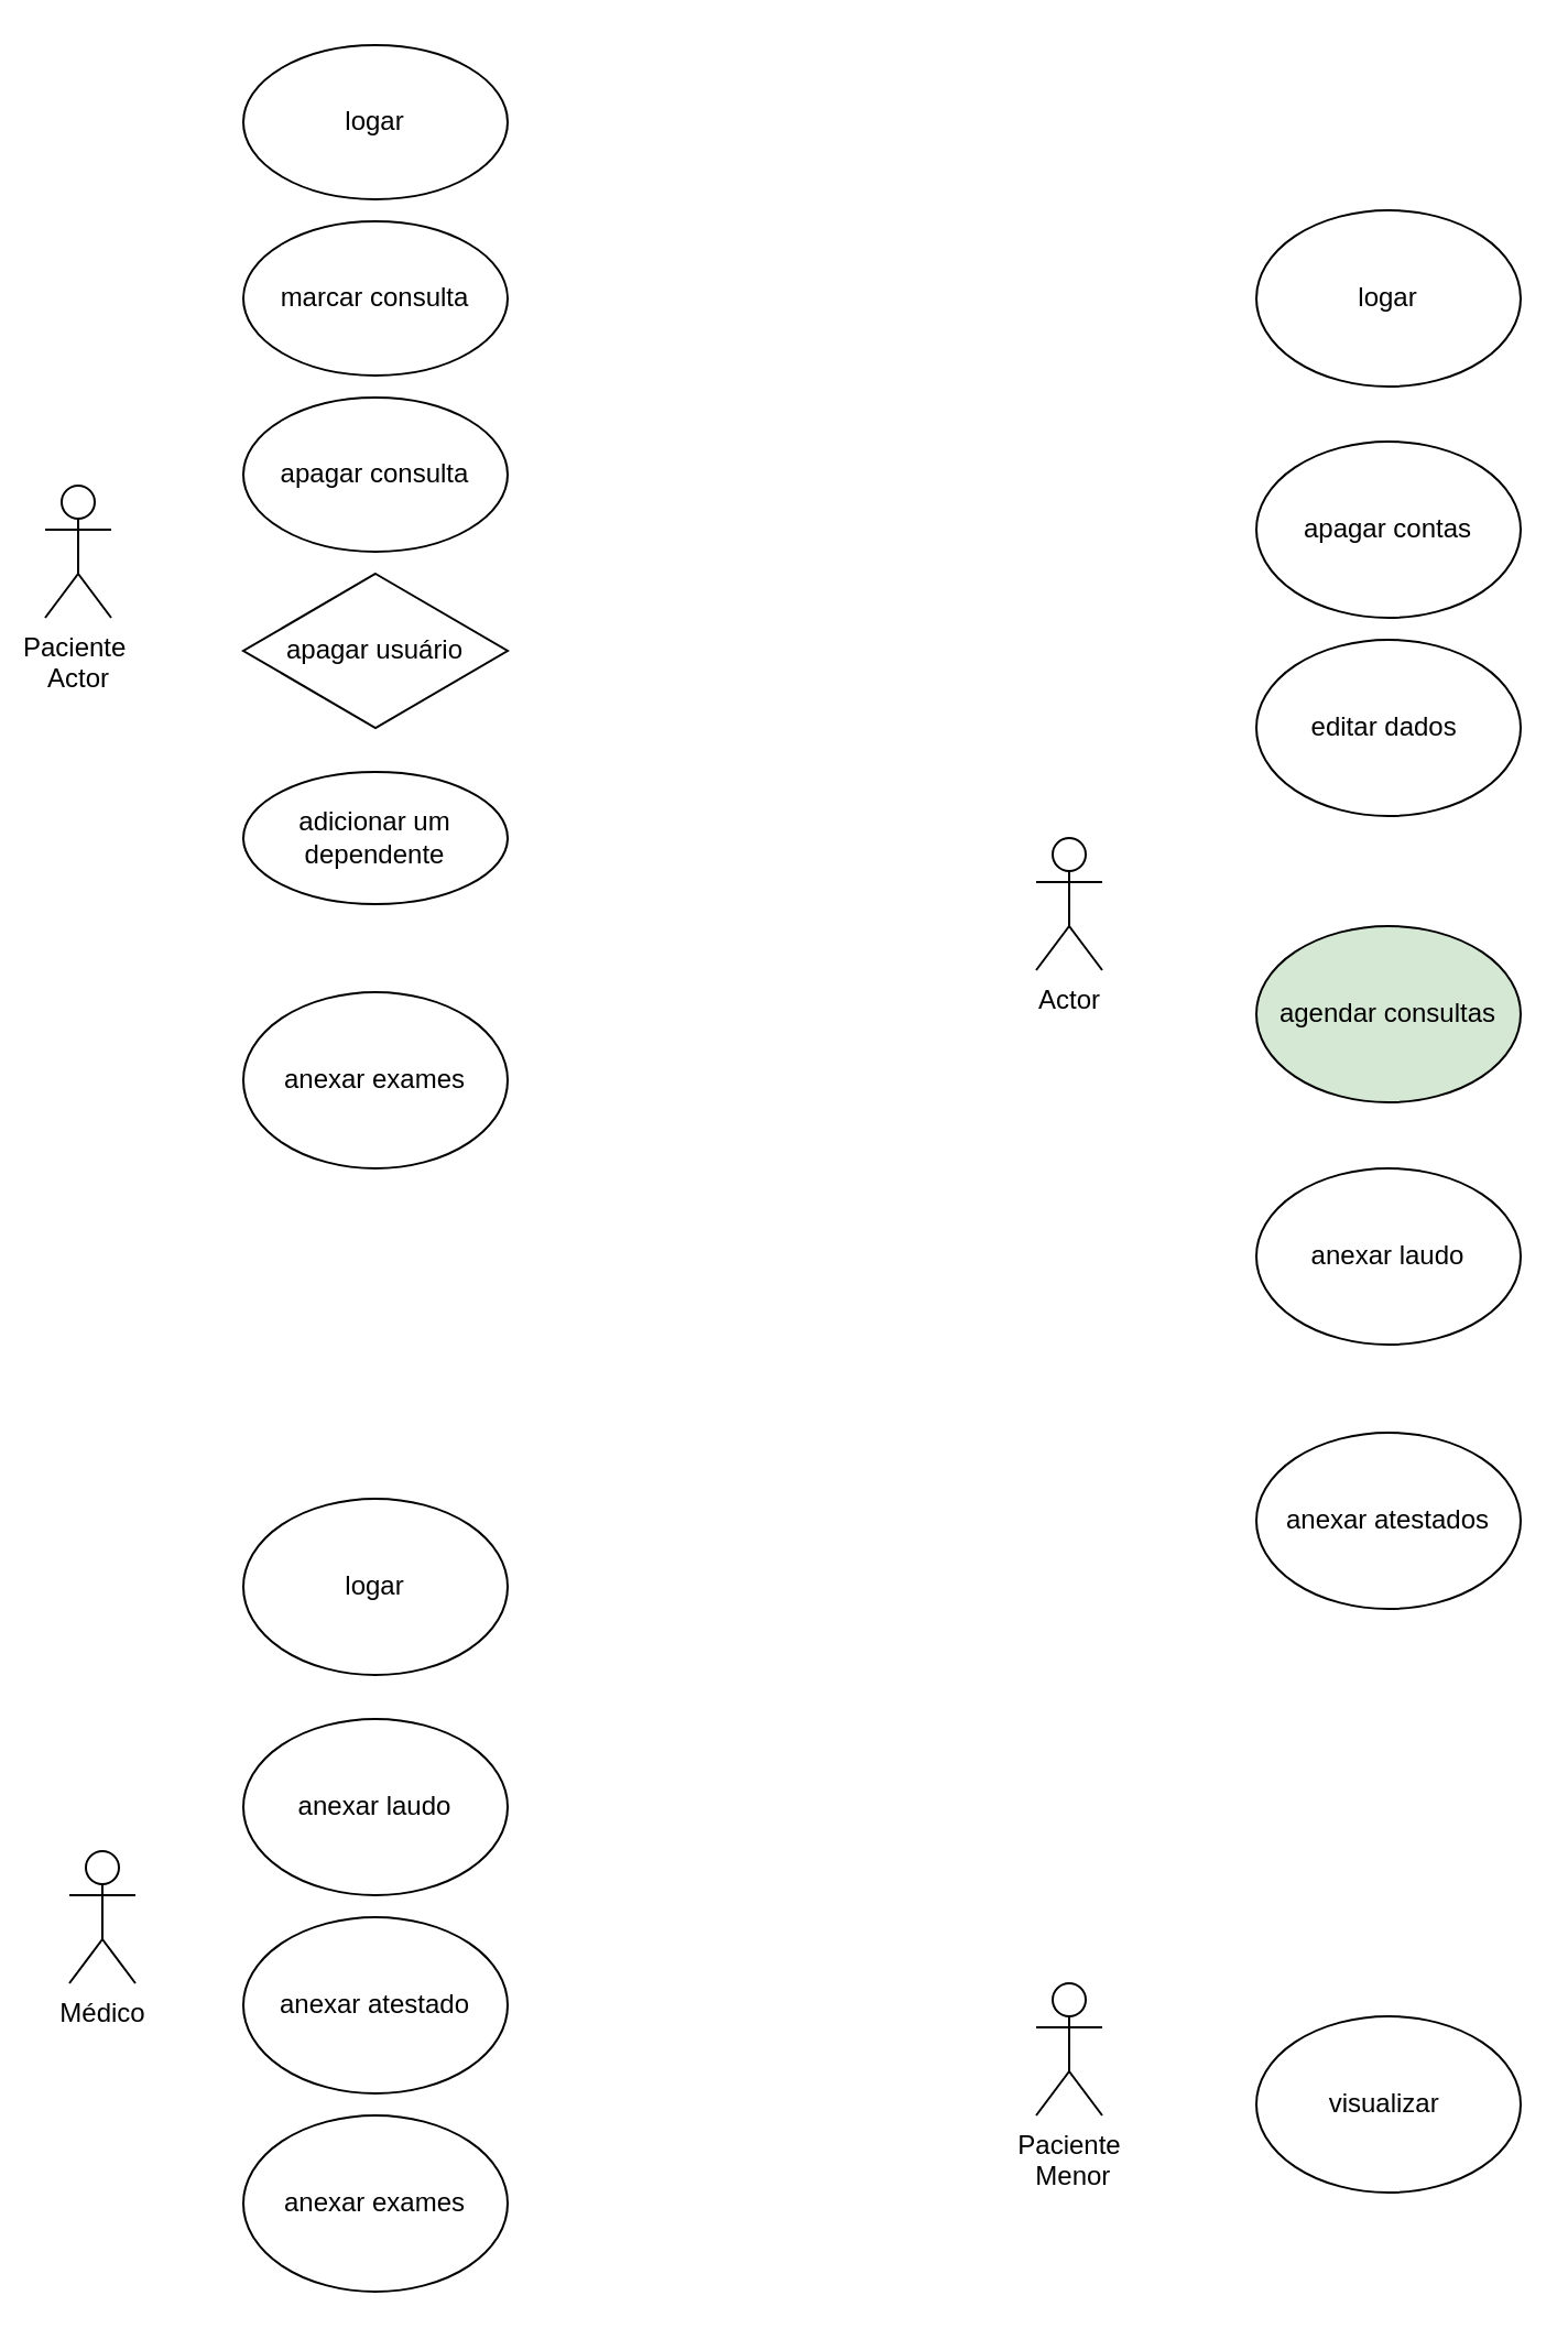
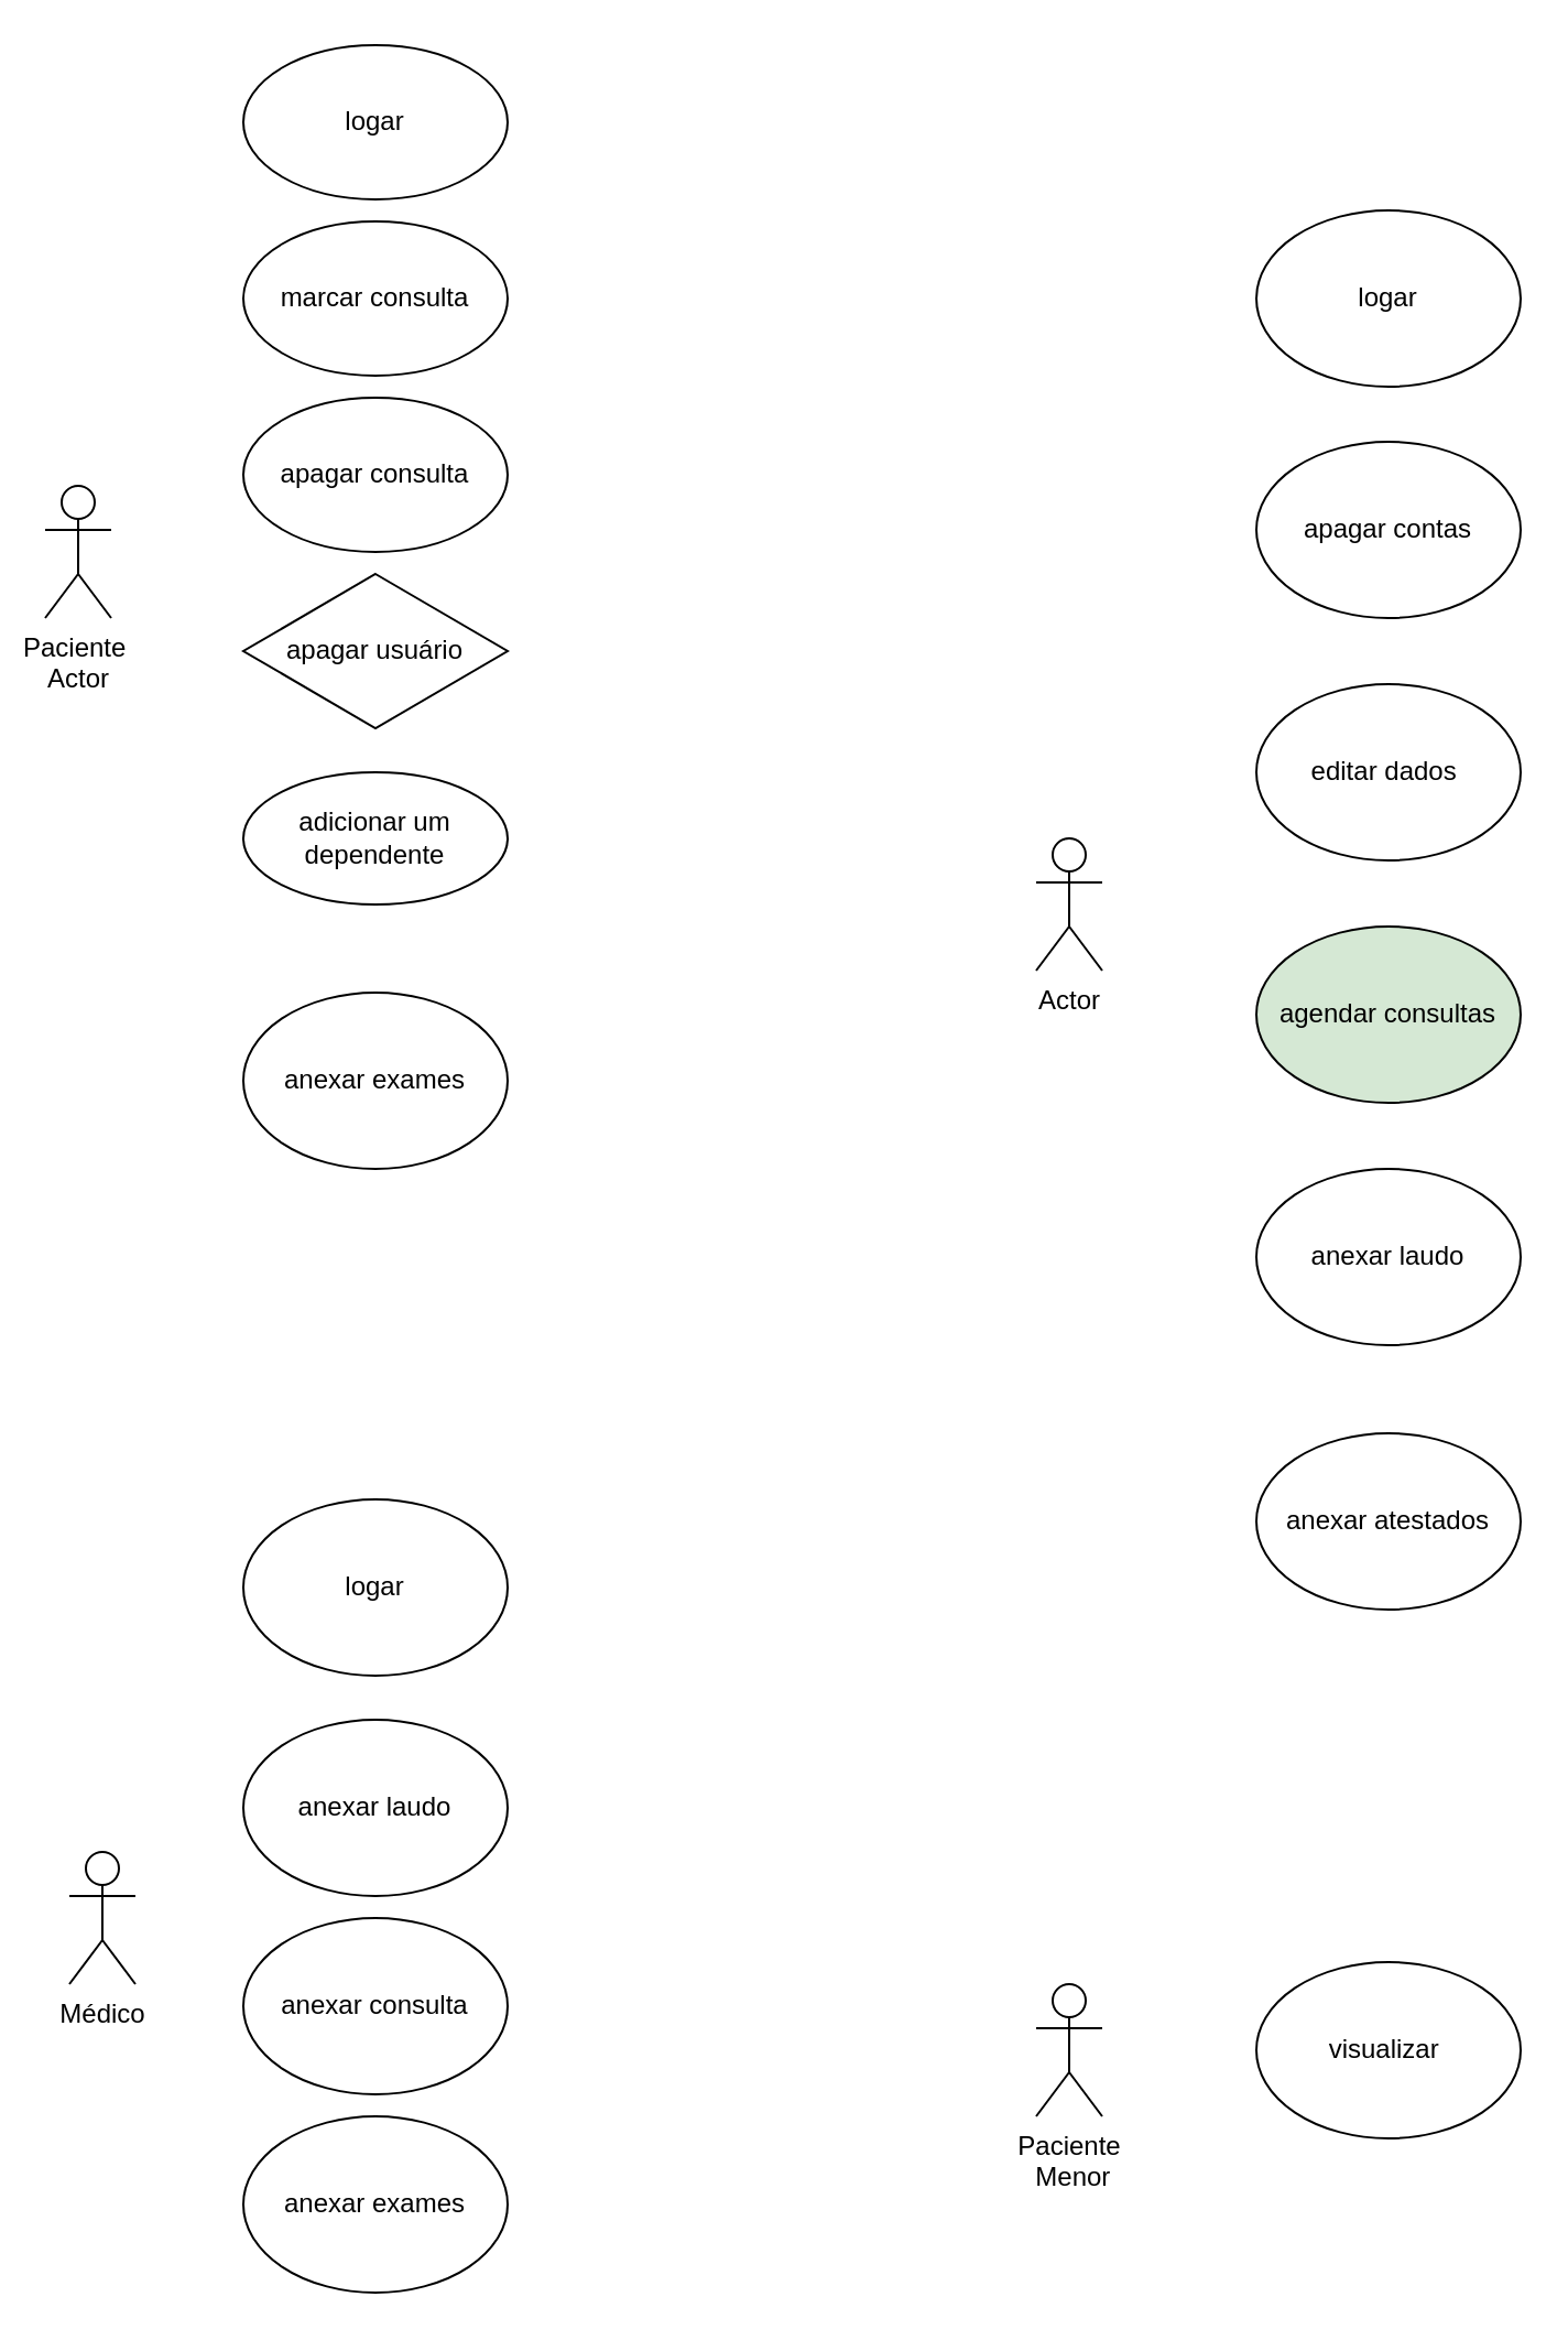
  <mxCell id="0" />
  <mxCell id="1" parent="0" />
  <mxCell id="2" value="Paciente&amp;nbsp;&lt;div&gt;Actor&lt;/div&gt;" style="shape=umlActor;verticalLabelPosition=bottom;verticalAlign=top;html=1;outlineConnect=0;" vertex="1" parent="1"><mxGeometry x="20" y="220" width="30" height="60" as="geometry" /></mxCell>
  <mxCell id="3" value="logar" style="ellipse;whiteSpace=wrap;html=1;" vertex="1" parent="1"><mxGeometry x="110" y="20" width="120" height="70" as="geometry" /></mxCell>
  <mxCell id="4" value="marcar consulta" style="ellipse;whiteSpace=wrap;html=1;" vertex="1" parent="1"><mxGeometry x="110" y="100" width="120" height="70" as="geometry" /></mxCell>
  <mxCell id="5" value="apagar consulta" style="ellipse;whiteSpace=wrap;html=1;" vertex="1" parent="1"><mxGeometry x="110" y="180" width="120" height="70" as="geometry" /></mxCell>
  <mxCell id="6" value="apagar usuário" style="rhombus;whiteSpace=wrap;html=1;" vertex="1" parent="1"><mxGeometry x="110" y="260" width="120" height="70" as="geometry" /></mxCell>
  <mxCell id="7" value="adicionar um dependente" style="ellipse;whiteSpace=wrap;html=1;" vertex="1" parent="1"><mxGeometry x="110" y="350" width="120" height="60" as="geometry" /></mxCell>
  <mxCell id="8" value="Médico" style="shape=umlActor;verticalLabelPosition=bottom;verticalAlign=top;html=1;outlineConnect=0;" vertex="1" parent="1"><mxGeometry x="31" y="840" width="30" height="60" as="geometry" /></mxCell>
  <mxCell id="9" value="anexar laudo" style="ellipse;whiteSpace=wrap;html=1;" vertex="1" parent="1"><mxGeometry x="110" y="780" width="120" height="80" as="geometry" /></mxCell>
- <mxCell id="10" value="anexar atestado" style="ellipse;whiteSpace=wrap;html=1;" vertex="1" parent="1"><mxGeometry x="110" y="870" width="120" height="80" as="geometry" /></mxCell>
+ <mxCell id="10" value="anexar consulta" style="ellipse;whiteSpace=wrap;html=1;" vertex="1" parent="1"><mxGeometry x="110" y="870" width="120" height="80" as="geometry" /></mxCell>
  <mxCell id="11" value="anexar exames" style="ellipse;whiteSpace=wrap;html=1;" vertex="1" parent="1"><mxGeometry x="110" y="960" width="120" height="80" as="geometry" /></mxCell>
  <mxCell id="12" value="logar" style="ellipse;whiteSpace=wrap;html=1;" vertex="1" parent="1"><mxGeometry x="110" y="680" width="120" height="80" as="geometry" /></mxCell>
  <mxCell id="13" value="anexar exames" style="ellipse;whiteSpace=wrap;html=1;" vertex="1" parent="1"><mxGeometry x="110" y="450" width="120" height="80" as="geometry" /></mxCell>
  <mxCell id="14" value="Actor" style="shape=umlActor;verticalLabelPosition=bottom;verticalAlign=top;html=1;outlineConnect=0;" vertex="1" parent="1"><mxGeometry x="470" y="380" width="30" height="60" as="geometry" /></mxCell>
  <mxCell id="15" value="logar" style="ellipse;whiteSpace=wrap;html=1;" vertex="1" parent="1"><mxGeometry x="570" y="95" width="120" height="80" as="geometry" /></mxCell>
  <mxCell id="16" value="apagar contas" style="ellipse;whiteSpace=wrap;html=1;" vertex="1" parent="1"><mxGeometry x="570" y="200" width="120" height="80" as="geometry" /></mxCell>
- <mxCell id="17" value="editar dados&amp;nbsp;" style="ellipse;whiteSpace=wrap;html=1;" vertex="1" parent="1"><mxGeometry x="570" y="290" width="120" height="80" as="geometry" /></mxCell>
+ <mxCell id="17" value="editar dados&amp;nbsp;" style="ellipse;whiteSpace=wrap;html=1;" vertex="1" parent="1"><mxGeometry x="570" y="310" width="120" height="80" as="geometry" /></mxCell>
  <mxCell id="18" value="agendar consultas" style="ellipse;whiteSpace=wrap;html=1;fillColor=#d5e8d4;" vertex="1" parent="1"><mxGeometry x="570" y="420" width="120" height="80" as="geometry" /></mxCell>
  <mxCell id="19" value="anexar laudo" style="ellipse;whiteSpace=wrap;html=1;" vertex="1" parent="1"><mxGeometry x="570" y="530" width="120" height="80" as="geometry" /></mxCell>
  <mxCell id="20" value="anexar atestados" style="ellipse;whiteSpace=wrap;html=1;" vertex="1" parent="1"><mxGeometry x="570" y="650" width="120" height="80" as="geometry" /></mxCell>
  <mxCell id="21" value="Paciente&lt;div&gt;&amp;nbsp;Menor&lt;/div&gt;" style="shape=umlActor;verticalLabelPosition=bottom;verticalAlign=top;html=1;outlineConnect=0;" vertex="1" parent="1"><mxGeometry x="470" y="900" width="30" height="60" as="geometry" /></mxCell>
- <mxCell id="22" value="visualizar&amp;nbsp;" style="ellipse;whiteSpace=wrap;html=1;" vertex="1" parent="1"><mxGeometry x="570" y="915" width="120" height="80" as="geometry" /></mxCell>
+ <mxCell id="22" value="visualizar&amp;nbsp;" style="ellipse;whiteSpace=wrap;html=1;" vertex="1" parent="1"><mxGeometry x="570" y="890" width="120" height="80" as="geometry" /></mxCell>
